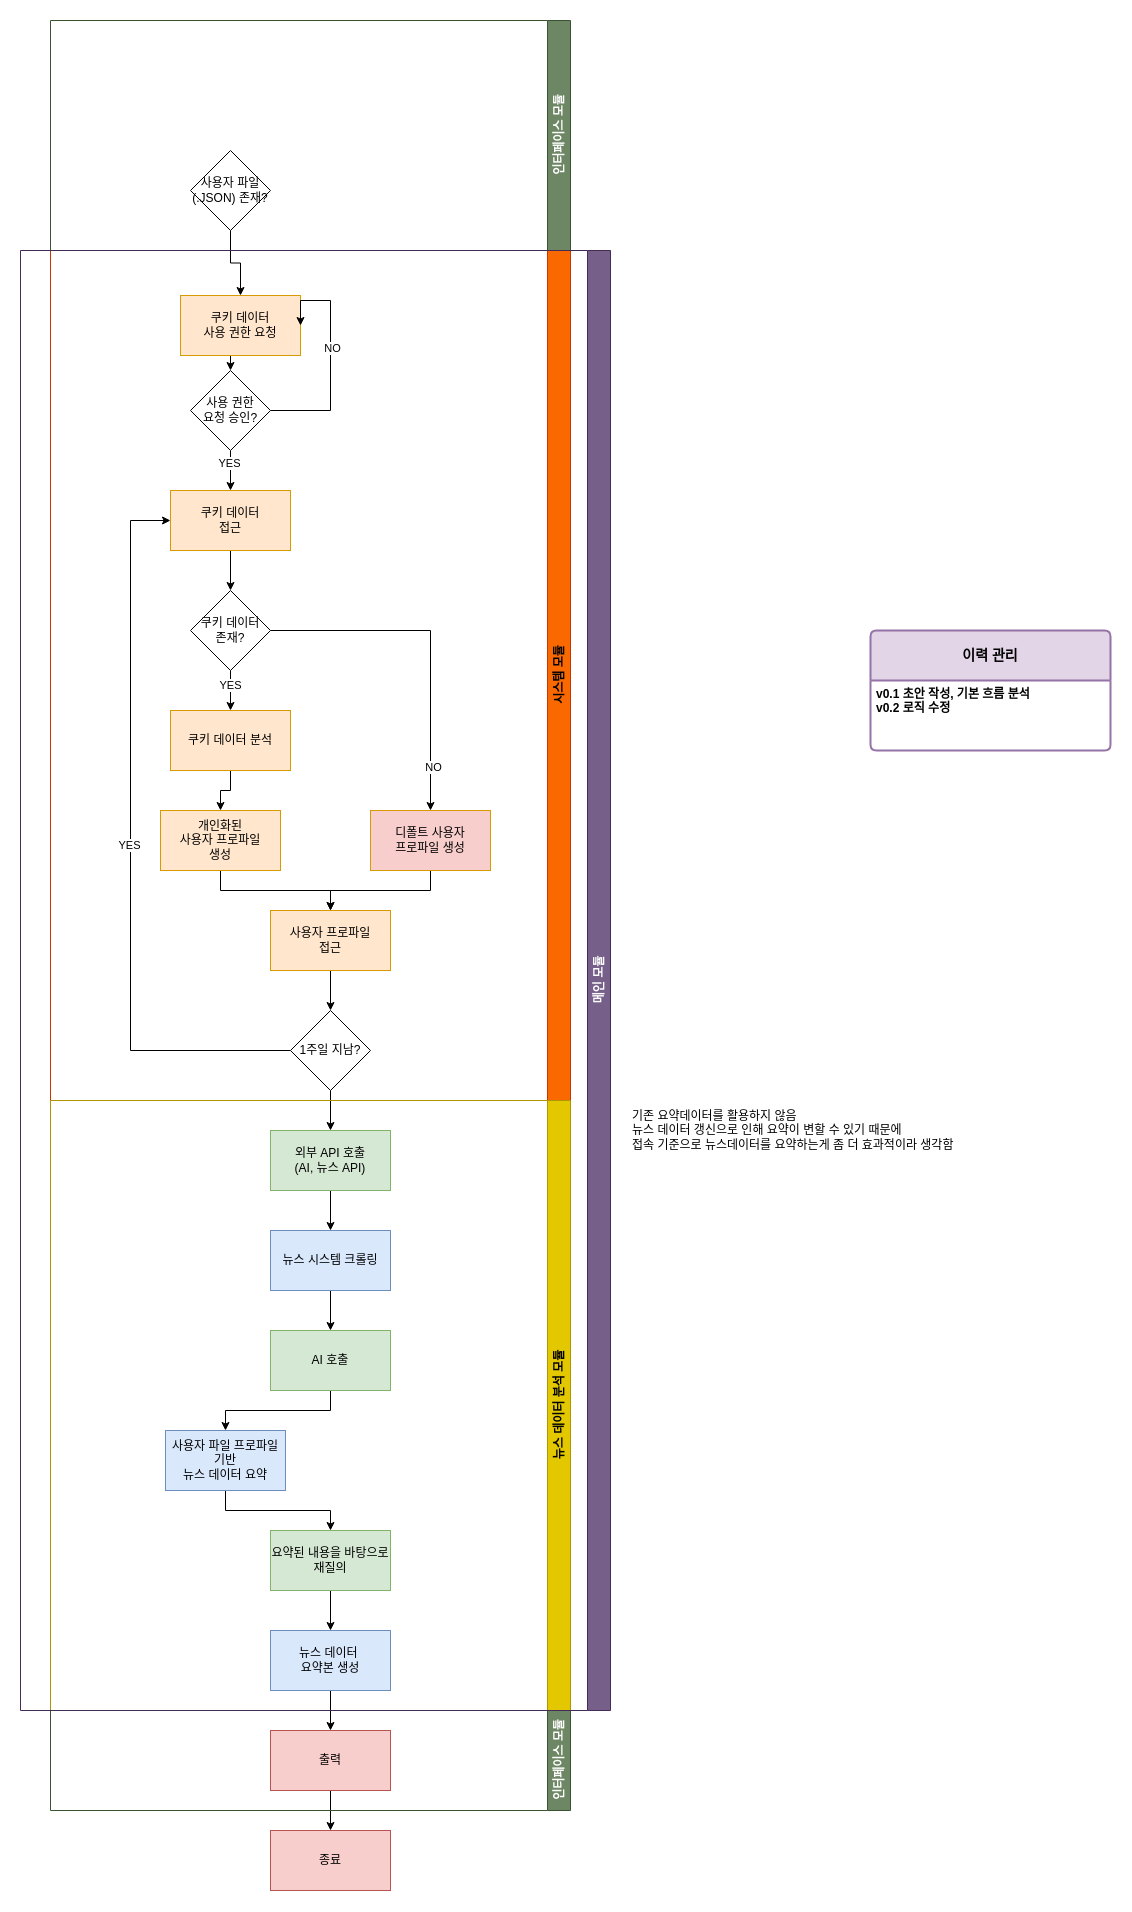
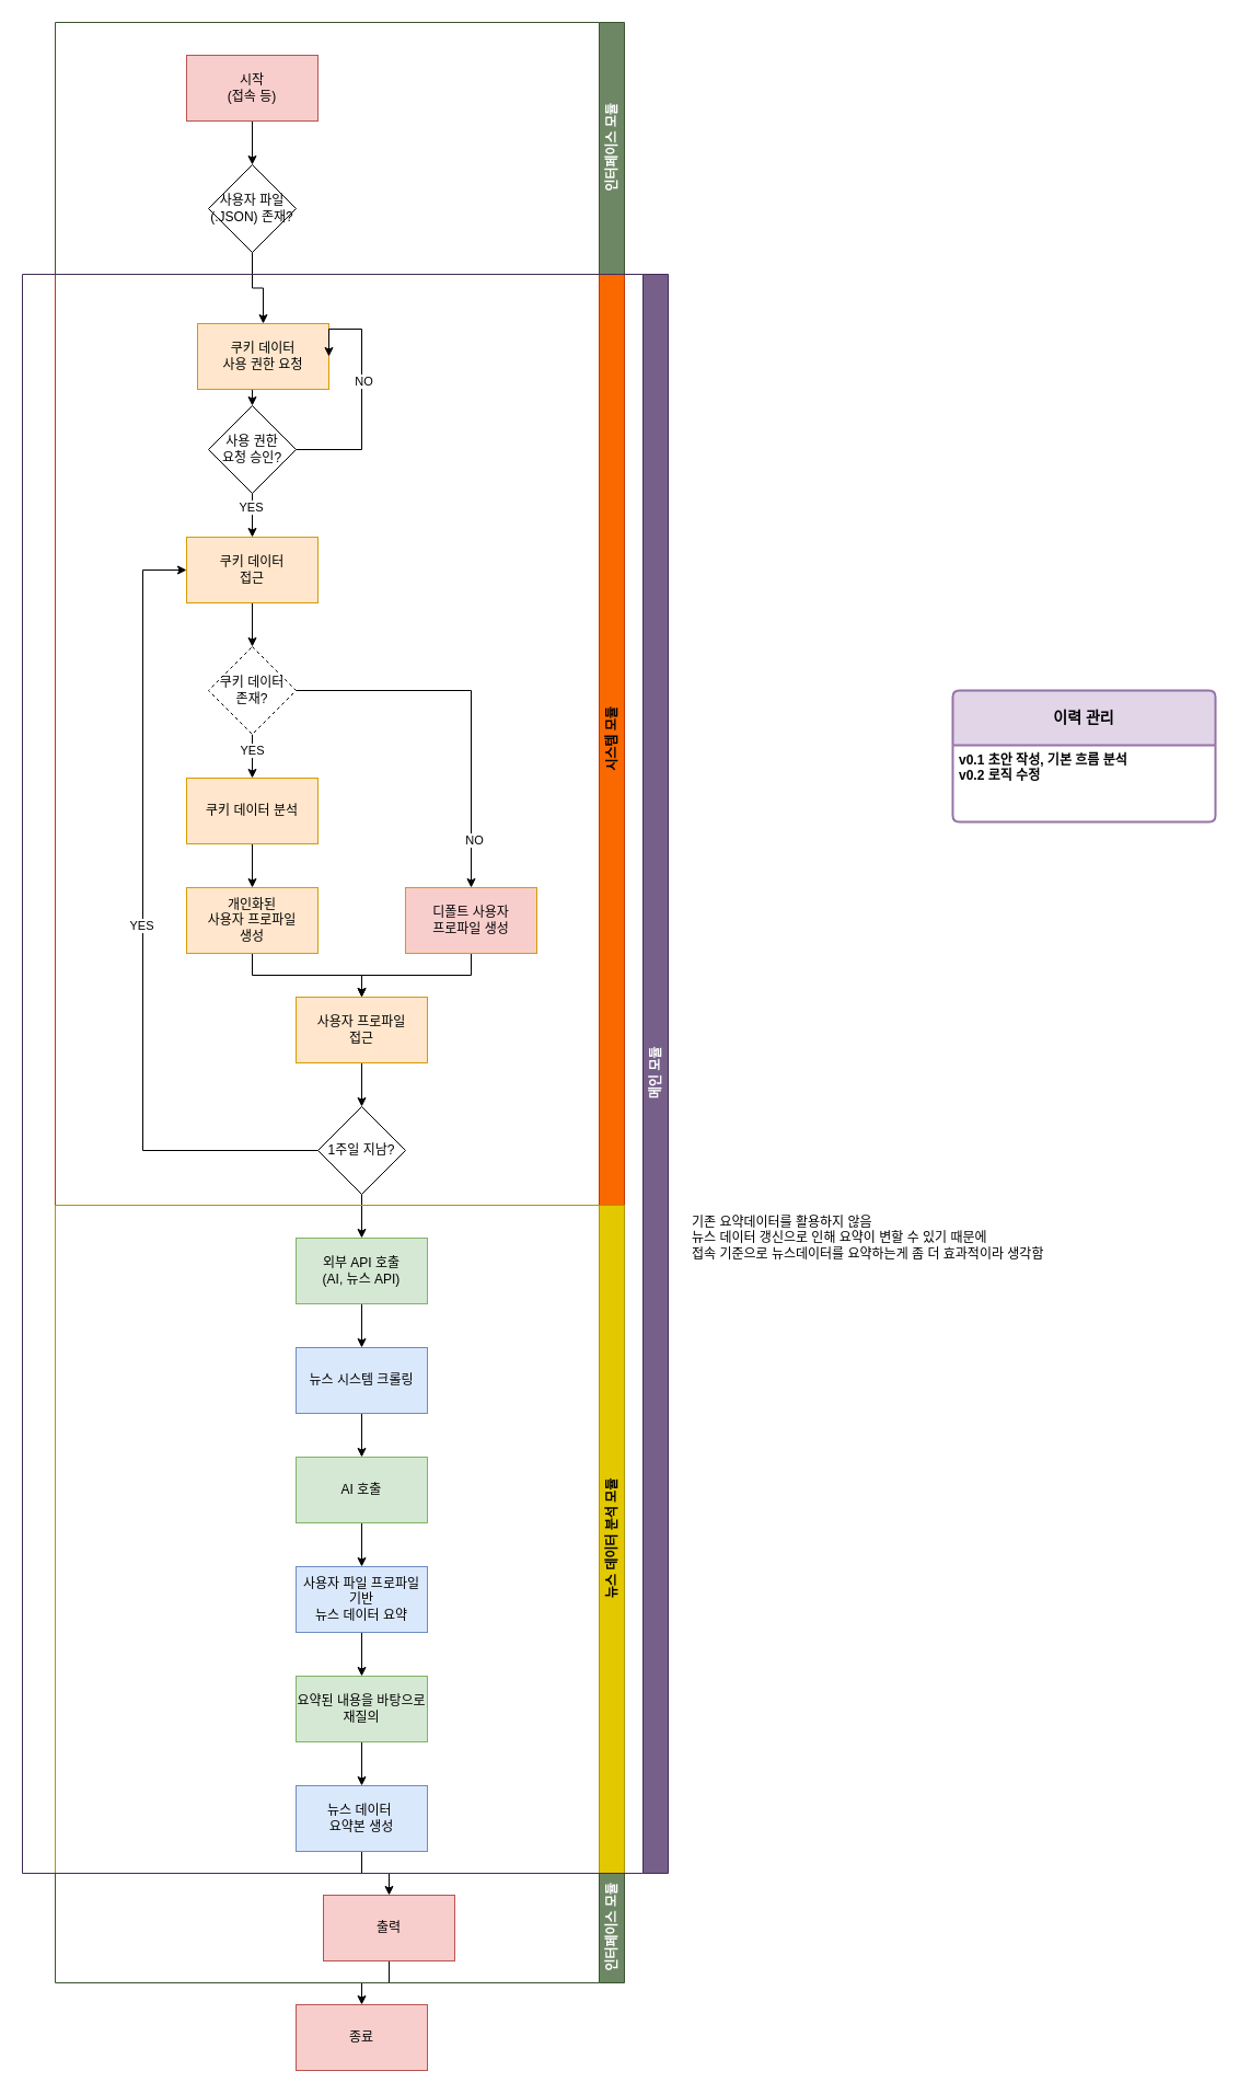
  <mxCell id="0" />
  <mxCell id="1" parent="0" />
+ <mxCell id="2" style="edgeStyle=orthogonalEdgeStyle;rounded=0;orthogonalLoop=1;jettySize=auto;html=1;exitX=0.5;exitY=1;exitDx=0;exitDy=0;entryX=0.5;entryY=0;entryDx=0;entryDy=0;" parent="1" source="3" target="5" edge="1"><mxGeometry relative="1" as="geometry" /></mxCell>
+ <mxCell id="3" value="시작&lt;div&gt;(접속 등)&lt;/div&gt;" style="rounded=0;whiteSpace=wrap;html=1;fillColor=#f8cecc;strokeColor=#b85450;" parent="1" vertex="1"><mxGeometry x="170" y="50" width="120" height="60" as="geometry" /></mxCell>
  <mxCell id="4" style="edgeStyle=orthogonalEdgeStyle;rounded=0;orthogonalLoop=1;jettySize=auto;html=1;exitX=0.5;exitY=1;exitDx=0;exitDy=0;entryX=0.5;entryY=0;entryDx=0;entryDy=0;" parent="1" source="5" target="7" edge="1"><mxGeometry relative="1" as="geometry" /></mxCell>
  <mxCell id="5" value="사용자 파일(.JSON) 존재?" style="rhombus;whiteSpace=wrap;html=1;" parent="1" vertex="1"><mxGeometry x="190" y="150" width="80" height="80" as="geometry" /></mxCell>
  <mxCell id="6" style="edgeStyle=orthogonalEdgeStyle;rounded=0;orthogonalLoop=1;jettySize=auto;html=1;exitX=0.5;exitY=1;exitDx=0;exitDy=0;entryX=0.5;entryY=0;entryDx=0;entryDy=0;" parent="1" source="7" target="12" edge="1"><mxGeometry relative="1" as="geometry" /></mxCell>
  <mxCell id="7" value="쿠키 데이터&lt;div&gt;사용 권한 요청&lt;/div&gt;" style="rounded=0;whiteSpace=wrap;html=1;fillColor=#ffe6cc;strokeColor=#d79b00;" parent="1" vertex="1"><mxGeometry x="180" y="295" width="120" height="60" as="geometry" /></mxCell>
  <mxCell id="8" style="edgeStyle=orthogonalEdgeStyle;rounded=0;orthogonalLoop=1;jettySize=auto;html=1;exitX=1;exitY=0.5;exitDx=0;exitDy=0;entryX=1;entryY=0.5;entryDx=0;entryDy=0;" parent="1" source="12" target="7" edge="1"><mxGeometry relative="1" as="geometry"><Array as="points"><mxPoint x="330" y="410" /><mxPoint x="330" y="300" /></Array></mxGeometry></mxCell>
  <mxCell id="9" value="NO" style="edgeLabel;html=1;align=center;verticalAlign=middle;resizable=0;points=[];" parent="8" vertex="1" connectable="0"><mxGeometry x="0.095" y="-1" relative="1" as="geometry"><mxPoint as="offset" /></mxGeometry></mxCell>
  <mxCell id="10" style="edgeStyle=orthogonalEdgeStyle;rounded=0;orthogonalLoop=1;jettySize=auto;html=1;exitX=0.5;exitY=1;exitDx=0;exitDy=0;entryX=0.5;entryY=0;entryDx=0;entryDy=0;" parent="1" source="12" target="16" edge="1"><mxGeometry relative="1" as="geometry" /></mxCell>
  <mxCell id="11" value="YES" style="edgeLabel;html=1;align=center;verticalAlign=middle;resizable=0;points=[];" parent="10" vertex="1" connectable="0"><mxGeometry x="-0.4" y="-2" relative="1" as="geometry"><mxPoint as="offset" /></mxGeometry></mxCell>
  <mxCell id="12" value="사용 권한&lt;div&gt;요청 승인?&lt;/div&gt;" style="rhombus;whiteSpace=wrap;html=1;" parent="1" vertex="1"><mxGeometry x="190" y="370" width="80" height="80" as="geometry" /></mxCell>
  <mxCell id="13" style="edgeStyle=orthogonalEdgeStyle;rounded=0;orthogonalLoop=1;jettySize=auto;html=1;exitX=0.5;exitY=1;exitDx=0;exitDy=0;entryX=0.5;entryY=0;entryDx=0;entryDy=0;" parent="1" source="14" target="31" edge="1"><mxGeometry relative="1" as="geometry" /></mxCell>
  <mxCell id="14" value="사용자 프로파일&lt;div&gt;접근&lt;/div&gt;" style="rounded=0;whiteSpace=wrap;html=1;fillColor=#ffe6cc;strokeColor=#d79b00;" parent="1" vertex="1"><mxGeometry x="270" y="910" width="120" height="60" as="geometry" /></mxCell>
  <mxCell id="15" style="edgeStyle=orthogonalEdgeStyle;rounded=0;orthogonalLoop=1;jettySize=auto;html=1;exitX=0.5;exitY=1;exitDx=0;exitDy=0;entryX=0.5;entryY=0;entryDx=0;entryDy=0;" parent="1" source="16" target="21" edge="1"><mxGeometry relative="1" as="geometry" /></mxCell>
  <mxCell id="16" value="쿠키 데이터&lt;div&gt;접근&lt;/div&gt;" style="rounded=0;whiteSpace=wrap;html=1;fillColor=#ffe6cc;strokeColor=#d79b00;" parent="1" vertex="1"><mxGeometry x="170" y="490" width="120" height="60" as="geometry" /></mxCell>
  <mxCell id="17" style="edgeStyle=orthogonalEdgeStyle;rounded=0;orthogonalLoop=1;jettySize=auto;html=1;exitX=0.5;exitY=1;exitDx=0;exitDy=0;" parent="1" source="21" target="23" edge="1"><mxGeometry relative="1" as="geometry" /></mxCell>
  <mxCell id="18" value="YES" style="edgeLabel;html=1;align=center;verticalAlign=middle;resizable=0;points=[];" parent="17" vertex="1" connectable="0"><mxGeometry x="-0.3" y="-1" relative="1" as="geometry"><mxPoint as="offset" /></mxGeometry></mxCell>
  <mxCell id="19" style="edgeStyle=orthogonalEdgeStyle;rounded=0;orthogonalLoop=1;jettySize=auto;html=1;exitX=1;exitY=0.5;exitDx=0;exitDy=0;" parent="1" source="21" target="25" edge="1"><mxGeometry relative="1" as="geometry" /></mxCell>
  <mxCell id="20" value="NO" style="edgeLabel;html=1;align=center;verticalAlign=middle;resizable=0;points=[];" parent="19" vertex="1" connectable="0"><mxGeometry x="0.742" y="2" relative="1" as="geometry"><mxPoint as="offset" /></mxGeometry></mxCell>
- <mxCell id="21" value="쿠키 데이터&lt;div&gt;존재?&lt;/div&gt;" style="rhombus;whiteSpace=wrap;html=1;" parent="1" vertex="1"><mxGeometry x="190" y="590" width="80" height="80" as="geometry" /></mxCell>
+ <mxCell id="21" value="쿠키 데이터&lt;div&gt;존재?&lt;/div&gt;" style="rhombus;whiteSpace=wrap;html=1;dashed=1;" parent="1" vertex="1"><mxGeometry x="190" y="590" width="80" height="80" as="geometry" /></mxCell>
  <mxCell id="22" style="edgeStyle=orthogonalEdgeStyle;rounded=0;orthogonalLoop=1;jettySize=auto;html=1;exitX=0.5;exitY=1;exitDx=0;exitDy=0;entryX=0.5;entryY=0;entryDx=0;entryDy=0;" parent="1" source="23" target="27" edge="1"><mxGeometry relative="1" as="geometry" /></mxCell>
  <mxCell id="23" value="쿠키 데이터 분석" style="rounded=0;whiteSpace=wrap;html=1;fillColor=#ffe6cc;strokeColor=#d79b00;" parent="1" vertex="1"><mxGeometry x="170" y="710" width="120" height="60" as="geometry" /></mxCell>
  <mxCell id="24" style="edgeStyle=orthogonalEdgeStyle;rounded=0;orthogonalLoop=1;jettySize=auto;html=1;exitX=0.5;exitY=1;exitDx=0;exitDy=0;entryX=0.5;entryY=0;entryDx=0;entryDy=0;" parent="1" source="25" target="14" edge="1"><mxGeometry relative="1" as="geometry" /></mxCell>
  <mxCell id="25" value="디폴트 사용자&lt;div&gt;프로파일 생성&lt;/div&gt;" style="rounded=0;whiteSpace=wrap;html=1;fillColor=#f8cecc;strokeColor=#d79b00;" parent="1" vertex="1"><mxGeometry x="370" y="810" width="120" height="60" as="geometry" /></mxCell>
  <mxCell id="26" style="edgeStyle=orthogonalEdgeStyle;rounded=0;orthogonalLoop=1;jettySize=auto;html=1;exitX=0.5;exitY=1;exitDx=0;exitDy=0;" parent="1" source="27" target="14" edge="1"><mxGeometry relative="1" as="geometry" /></mxCell>
- <mxCell id="27" value="개인화된&lt;div&gt;사용자 프로파일&lt;/div&gt;&lt;div&gt;생성&lt;/div&gt;" style="rounded=0;whiteSpace=wrap;html=1;fillColor=#ffe6cc;strokeColor=#d79b00;" parent="1" vertex="1"><mxGeometry x="160" y="810" width="120" height="60" as="geometry" /></mxCell>
+ <mxCell id="27" value="개인화된&lt;div&gt;사용자 프로파일&lt;/div&gt;&lt;div&gt;생성&lt;/div&gt;" style="rounded=0;whiteSpace=wrap;html=1;fillColor=#ffe6cc;strokeColor=#d79b00;" parent="1" vertex="1"><mxGeometry x="170" y="810" width="120" height="60" as="geometry" /></mxCell>
  <mxCell id="28" style="edgeStyle=orthogonalEdgeStyle;rounded=0;orthogonalLoop=1;jettySize=auto;html=1;exitX=0;exitY=0.5;exitDx=0;exitDy=0;entryX=0;entryY=0.5;entryDx=0;entryDy=0;" parent="1" source="31" target="16" edge="1"><mxGeometry relative="1" as="geometry"><Array as="points"><mxPoint x="130" y="1050" /><mxPoint x="130" y="520" /></Array></mxGeometry></mxCell>
  <mxCell id="29" value="YES" style="edgeLabel;html=1;align=center;verticalAlign=middle;resizable=0;points=[];" parent="28" vertex="1" connectable="0"><mxGeometry x="0.003" y="2" relative="1" as="geometry"><mxPoint as="offset" /></mxGeometry></mxCell>
  <mxCell id="30" style="edgeStyle=orthogonalEdgeStyle;rounded=0;orthogonalLoop=1;jettySize=auto;html=1;exitX=0.5;exitY=1;exitDx=0;exitDy=0;" parent="1" source="31" target="33" edge="1"><mxGeometry relative="1" as="geometry"><mxPoint x="330" y="1140" as="targetPoint" /></mxGeometry></mxCell>
  <mxCell id="31" value="1주일 지남?" style="rhombus;whiteSpace=wrap;html=1;" parent="1" vertex="1"><mxGeometry x="290" y="1010" width="80" height="80" as="geometry" /></mxCell>
  <mxCell id="32" style="edgeStyle=orthogonalEdgeStyle;rounded=0;orthogonalLoop=1;jettySize=auto;html=1;exitX=0.5;exitY=1;exitDx=0;exitDy=0;entryX=0.5;entryY=0;entryDx=0;entryDy=0;" parent="1" source="33" target="35" edge="1"><mxGeometry relative="1" as="geometry" /></mxCell>
  <mxCell id="33" value="외부 API 호출&lt;div&gt;(AI, 뉴스 API)&lt;/div&gt;" style="rounded=0;whiteSpace=wrap;html=1;fillColor=#d5e8d4;strokeColor=#82b366;" parent="1" vertex="1"><mxGeometry x="270" y="1130" width="120" height="60" as="geometry" /></mxCell>
  <mxCell id="34" style="edgeStyle=orthogonalEdgeStyle;rounded=0;orthogonalLoop=1;jettySize=auto;html=1;exitX=0.5;exitY=1;exitDx=0;exitDy=0;" parent="1" source="35" target="37" edge="1"><mxGeometry relative="1" as="geometry" /></mxCell>
  <mxCell id="35" value="뉴스 시스템 크롤링" style="rounded=0;whiteSpace=wrap;html=1;fillColor=#dae8fc;strokeColor=#6c8ebf;" parent="1" vertex="1"><mxGeometry x="270" y="1230" width="120" height="60" as="geometry" /></mxCell>
  <mxCell id="36" style="edgeStyle=orthogonalEdgeStyle;rounded=0;orthogonalLoop=1;jettySize=auto;html=1;exitX=0.5;exitY=1;exitDx=0;exitDy=0;entryX=0.5;entryY=0;entryDx=0;entryDy=0;" parent="1" source="37" target="39" edge="1"><mxGeometry relative="1" as="geometry" /></mxCell>
  <mxCell id="37" value="AI 호출" style="rounded=0;whiteSpace=wrap;html=1;fillColor=#d5e8d4;strokeColor=#82b366;" parent="1" vertex="1"><mxGeometry x="270" y="1330" width="120" height="60" as="geometry" /></mxCell>
  <mxCell id="38" style="edgeStyle=orthogonalEdgeStyle;rounded=0;orthogonalLoop=1;jettySize=auto;html=1;exitX=0.5;exitY=1;exitDx=0;exitDy=0;entryX=0.5;entryY=0;entryDx=0;entryDy=0;" parent="1" source="39" target="41" edge="1"><mxGeometry relative="1" as="geometry" /></mxCell>
- <mxCell id="39" value="사용자 파일 프로파일 기반&lt;div&gt;뉴스 데이터 요약&lt;/div&gt;" style="rounded=0;whiteSpace=wrap;html=1;fillColor=#dae8fc;strokeColor=#6c8ebf;" parent="1" vertex="1"><mxGeometry x="165" y="1430" width="120" height="60" as="geometry" /></mxCell>
+ <mxCell id="39" value="사용자 파일 프로파일 기반&lt;div&gt;뉴스 데이터 요약&lt;/div&gt;" style="rounded=0;whiteSpace=wrap;html=1;fillColor=#dae8fc;strokeColor=#6c8ebf;" parent="1" vertex="1"><mxGeometry x="270" y="1430" width="120" height="60" as="geometry" /></mxCell>
  <mxCell id="40" style="edgeStyle=orthogonalEdgeStyle;rounded=0;orthogonalLoop=1;jettySize=auto;html=1;exitX=0.5;exitY=1;exitDx=0;exitDy=0;entryX=0.5;entryY=0;entryDx=0;entryDy=0;" parent="1" source="41" target="43" edge="1"><mxGeometry relative="1" as="geometry" /></mxCell>
  <mxCell id="41" value="요약된 내용을 바탕으로&lt;div&gt;재질의&lt;/div&gt;" style="rounded=0;whiteSpace=wrap;html=1;fillColor=#d5e8d4;strokeColor=#82b366;" parent="1" vertex="1"><mxGeometry x="270" y="1530" width="120" height="60" as="geometry" /></mxCell>
  <mxCell id="42" style="edgeStyle=orthogonalEdgeStyle;rounded=0;orthogonalLoop=1;jettySize=auto;html=1;exitX=0.5;exitY=1;exitDx=0;exitDy=0;entryX=0.5;entryY=0;entryDx=0;entryDy=0;" parent="1" source="43" target="45" edge="1"><mxGeometry relative="1" as="geometry" /></mxCell>
  <mxCell id="43" value="뉴스 데이터&amp;nbsp;&lt;div&gt;요약본 생성&lt;/div&gt;" style="rounded=0;whiteSpace=wrap;html=1;fillColor=#dae8fc;strokeColor=#6c8ebf;" parent="1" vertex="1"><mxGeometry x="270" y="1630" width="120" height="60" as="geometry" /></mxCell>
  <mxCell id="44" style="edgeStyle=orthogonalEdgeStyle;rounded=0;orthogonalLoop=1;jettySize=auto;html=1;exitX=0.5;exitY=1;exitDx=0;exitDy=0;" parent="1" source="45" target="46" edge="1"><mxGeometry relative="1" as="geometry" /></mxCell>
- <mxCell id="45" value="출력" style="rounded=0;whiteSpace=wrap;html=1;fillColor=#f8cecc;strokeColor=#b85450;" parent="1" vertex="1"><mxGeometry x="270" y="1730" width="120" height="60" as="geometry" /></mxCell>
+ <mxCell id="45" value="출력" style="rounded=0;whiteSpace=wrap;html=1;fillColor=#f8cecc;strokeColor=#b85450;" parent="1" vertex="1"><mxGeometry x="295" y="1730" width="120" height="60" as="geometry" /></mxCell>
  <mxCell id="46" value="종료" style="rounded=0;whiteSpace=wrap;html=1;fillColor=#f8cecc;strokeColor=#b85450;" parent="1" vertex="1"><mxGeometry x="270" y="1830" width="120" height="60" as="geometry" /></mxCell>
  <mxCell id="47" value="기존 요약데이터를 활용하지 않음&lt;div&gt;뉴스 데이터 갱신으로 인해 요약이 변할 수 있기 때문에&lt;/div&gt;&lt;div&gt;접속 기준으로 뉴스데이터를 요약하는게 좀 더 효과적이라 생각함&lt;/div&gt;" style="text;html=1;align=left;verticalAlign=middle;resizable=0;points=[];autosize=1;strokeColor=none;fillColor=none;" parent="1" vertex="1"><mxGeometry x="630" y="1100" width="340" height="60" as="geometry" /></mxCell>
  <mxCell id="48" value="인터페이스 모듈" style="swimlane;horizontal=0;whiteSpace=wrap;html=1;direction=west;fillColor=#6d8764;strokeColor=#3A5431;fontColor=#ffffff;" parent="1" vertex="1"><mxGeometry y="20" width="520" height="230" as="geometry" x="50" /></mxCell>
  <mxCell id="49" value="시스템 모듈" style="swimlane;horizontal=0;whiteSpace=wrap;html=1;direction=west;fillColor=#fa6800;fontColor=#000000;strokeColor=#C73500;" parent="1" vertex="1"><mxGeometry y="250" width="520" height="850" as="geometry" x="50" /></mxCell>
  <mxCell id="50" value="뉴스 데이터 분석 모듈" style="swimlane;horizontal=0;whiteSpace=wrap;html=1;direction=west;fillColor=#e3c800;fontColor=#000000;strokeColor=#B09500;" parent="1" vertex="1"><mxGeometry y="1100" width="520" height="610" as="geometry" x="50" /></mxCell>
  <mxCell id="51" value="인터페이스 모듈" style="swimlane;horizontal=0;whiteSpace=wrap;html=1;direction=west;fillColor=#6d8764;fontColor=#ffffff;strokeColor=#3A5431;startSize=23;" parent="1" vertex="1"><mxGeometry y="1710" width="520" height="100" as="geometry" x="50" /></mxCell>
  <mxCell id="52" value="메인 모듈" style="swimlane;horizontal=0;whiteSpace=wrap;html=1;direction=west;fillColor=#76608a;fontColor=#ffffff;strokeColor=#432D57;" parent="1" vertex="1"><mxGeometry x="20" y="250" width="590" height="1460" as="geometry" /></mxCell>
  <mxCell id="53" value="이력 관리" style="swimlane;childLayout=stackLayout;horizontal=1;startSize=50;horizontalStack=0;rounded=1;fontSize=14;fontStyle=1;strokeWidth=2;resizeParent=0;resizeLast=1;shadow=0;dashed=0;align=center;arcSize=4;whiteSpace=wrap;html=1;fillColor=#e1d5e7;strokeColor=#9673a6;" vertex="1" parent="1"><mxGeometry x="870" y="630" width="240" height="120" as="geometry" /></mxCell>
  <mxCell id="54" value="&lt;b&gt;v0.1 초안 작성, 기본 흐름 분석&lt;br&gt;v0.2 로직 수정&lt;/b&gt;&lt;div&gt;&lt;br&gt;&lt;/div&gt;" style="align=left;strokeColor=none;fillColor=none;spacingLeft=4;spacingRight=4;fontSize=12;verticalAlign=top;resizable=0;rotatable=0;part=1;html=1;whiteSpace=wrap;" vertex="1" parent="53"><mxGeometry y="50" width="240" height="70" as="geometry" /></mxCell>
